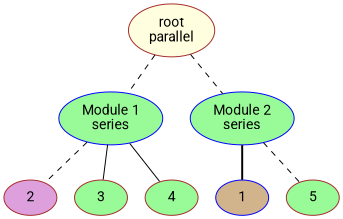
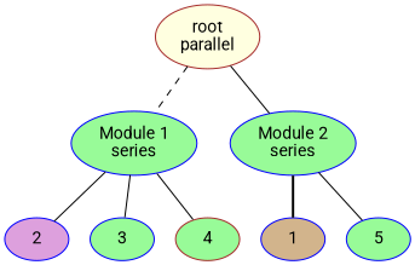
  graph {
    fontname=Roboto
    node [color=blue fillcolor=palegreen fontname=Roboto style=filled]
    edge [fontname=Roboto style=dashed]
    1 [fillcolor=tan]
-   2 [color=brown fillcolor=plum]
-   3 [color=brown]
+   2 [fillcolor=plum]
+   3
    4 [color=brown]
-   5 [color=brown]
+   5
    n6 [color=brown fillcolor=lightyellow label="root\nparallel"]
    n7 [label="Module 1\nseries"]
    n8 [label="Module 2\nseries"]
    subgraph sub_1 {
      1
      2
      3
      4
      5
    }
    n6 -- n7
-   n6 -- n8
-   n7 -- 2
+   n6 -- n8 [style=solid]
+   n7 -- 2 [style=solid]
    n7 -- 3 [style=solid]
    n7 -- 4 [style=solid]
    n8 -- 1 [style=bold]
-   n8 -- 5
+   n8 -- 5 [style=solid]
  }
